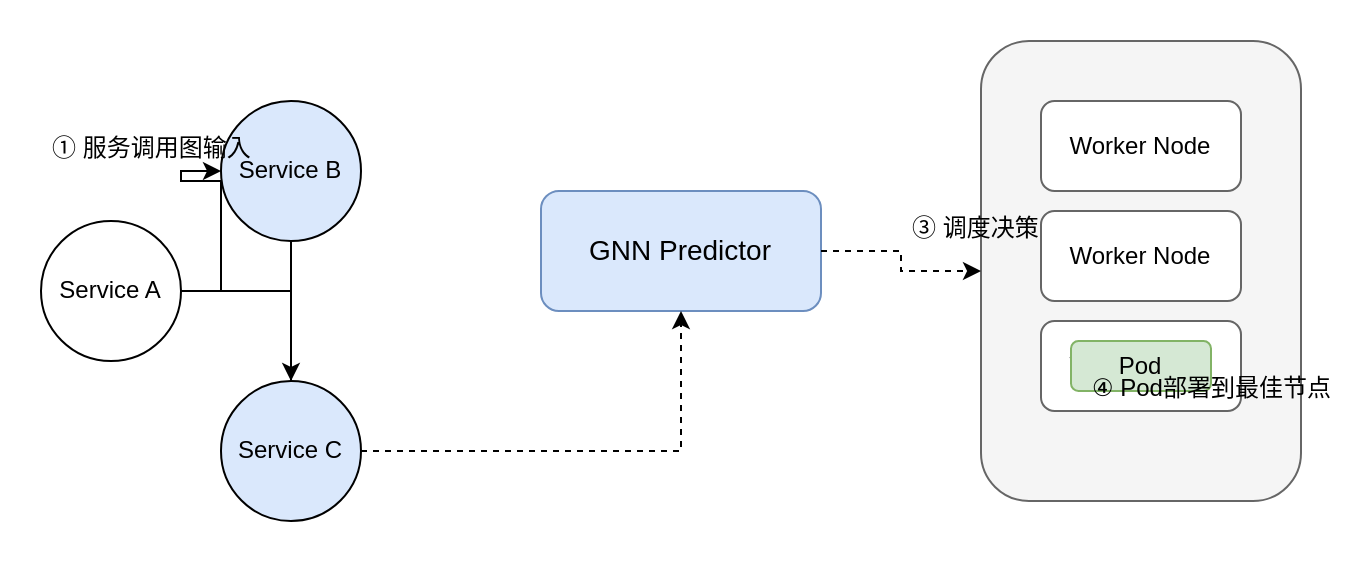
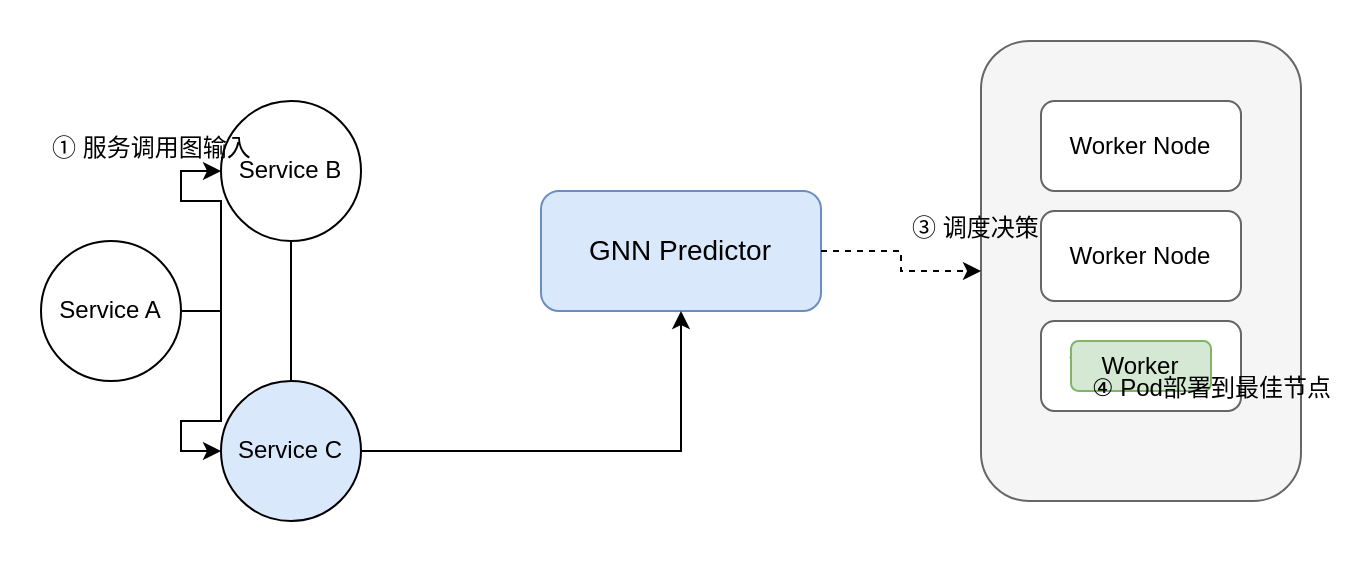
  <mxCell id="0" />
  <mxCell id="1" parent="0" />
- <mxCell id="2" value="Service A" style="ellipse;whiteSpace=wrap;html=1;aspect=fixed;fontSize=12;" vertex="1" parent="1"><mxGeometry x="20" y="110" width="70" height="70" as="geometry" /></mxCell>
- <mxCell id="3" value="Service B" style="ellipse;whiteSpace=wrap;html=1;aspect=fixed;fontSize=12;fillColor=#dae8fc;" vertex="1" parent="1"><mxGeometry x="110" y="50" width="70" height="70" as="geometry" /></mxCell>
+ <mxCell id="2" value="Service A" style="ellipse;whiteSpace=wrap;html=1;aspect=fixed;fontSize=12;" vertex="1" parent="1"><mxGeometry x="20" y="120" width="70" height="70" as="geometry" /></mxCell>
+ <mxCell id="3" value="Service B" style="ellipse;whiteSpace=wrap;html=1;aspect=fixed;fontSize=12;" vertex="1" parent="1"><mxGeometry x="110" y="50" width="70" height="70" as="geometry" /></mxCell>
  <mxCell id="4" value="Service C" style="ellipse;whiteSpace=wrap;html=1;aspect=fixed;fontSize=12;fillColor=#dae8fc;" vertex="1" parent="1"><mxGeometry x="110" y="190" width="70" height="70" as="geometry" /></mxCell>
  <mxCell id="5" style="edgeStyle=orthogonalEdgeStyle;rounded=0;orthogonalLoop=1;jettySize=auto;html=1;endArrow=classic;endFill=1;strokeWidth=1;" edge="1" parent="1" source="2" target="3"><mxGeometry relative="1" as="geometry" /></mxCell>
  <mxCell id="6" style="edgeStyle=orthogonalEdgeStyle;rounded=0;orthogonalLoop=1;jettySize=auto;html=1;endArrow=classic;endFill=1;strokeWidth=1;" edge="1" parent="1" source="2" target="4"><mxGeometry relative="1" as="geometry" /></mxCell>
  <mxCell id="7" style="edgeStyle=orthogonalEdgeStyle;rounded=0;orthogonalLoop=1;jettySize=auto;html=1;endArrow=none;endFill=1;strokeWidth=1;" edge="1" parent="1" source="3" target="4"><mxGeometry relative="1" as="geometry" /></mxCell>
  <mxCell id="8" value="GNN Predictor" style="rounded=1;whiteSpace=wrap;html=1;fillColor=#dae8fc;strokeColor=#6c8ebf;fontSize=14;" vertex="1" parent="1"><mxGeometry x="270" y="95" width="140" height="60" as="geometry" /></mxCell>
- <mxCell id="9" style="edgeStyle=orthogonalEdgeStyle;rounded=0;orthogonalLoop=1;jettySize=auto;html=1;endArrow=classic;endFill=1;strokeWidth=1;dashed=1;" edge="1" parent="1" source="4" target="8"><mxGeometry relative="1" as="geometry"><mxPoint x="290" y="120" as="targetPoint" /></mxGeometry></mxCell>
+ <mxCell id="9" style="edgeStyle=orthogonalEdgeStyle;rounded=0;orthogonalLoop=1;jettySize=auto;html=1;endArrow=classic;endFill=1;strokeWidth=1;dashed=0;" edge="1" parent="1" source="4" target="8"><mxGeometry relative="1" as="geometry"><mxPoint x="290" y="120" as="targetPoint" /></mxGeometry></mxCell>
  <mxCell id="10" value="K8s Cluster" style="rounded=1;whiteSpace=wrap;html=1;fillColor=#f5f5f5;strokeColor=#666666;fontSize=14;" vertex="1" parent="1"><mxGeometry x="490" y="20" width="160" height="230" as="geometry" /></mxCell>
  <mxCell id="11" value="Worker Node" style="rounded=1;whiteSpace=wrap;html=1;fillColor=#ffffff;strokeColor=#666666;" vertex="1" parent="1"><mxGeometry x="520" y="50" width="100" height="45" as="geometry" /></mxCell>
  <mxCell id="12" value="Worker Node" style="rounded=1;whiteSpace=wrap;html=1;fillColor=#ffffff;strokeColor=#666666;" vertex="1" parent="1"><mxGeometry x="520" y="105" width="100" height="45" as="geometry" /></mxCell>
  <mxCell id="13" value="Worker Node" style="rounded=1;whiteSpace=wrap;html=1;fillColor=#ffffff;strokeColor=#666666;" vertex="1" parent="1"><mxGeometry x="520" y="160" width="100" height="45" as="geometry" /></mxCell>
- <mxCell id="14" value="Pod" style="rounded=1;whiteSpace=wrap;html=1;fillColor=#d5e8d4;strokeColor=#82b366;fontSize=12;" vertex="1" parent="1"><mxGeometry x="535" y="170" width="70" height="25" as="geometry" /></mxCell>
+ <mxCell id="14" value="Worker" style="rounded=1;whiteSpace=wrap;html=1;fillColor=#d5e8d4;strokeColor=#82b366;fontSize=12;" vertex="1" parent="1"><mxGeometry x="535" y="170" width="70" height="25" as="geometry" /></mxCell>
  <mxCell id="15" style="edgeStyle=orthogonalEdgeStyle;rounded=0;orthogonalLoop=1;jettySize=auto;html=1;endArrow=classic;endFill=1;strokeWidth=1;dashed=1;" edge="1" parent="1" source="8" target="10"><mxGeometry relative="1" as="geometry" /></mxCell>
  <mxCell id="16" value="① 服务调用图输入" style="text;html=1;strokeColor=none;fillColor=none;align=left;verticalAlign=top;spacingLeft=4;" vertex="1" parent="1"><mxGeometry x="20" y="60" width="120" height="20" as="geometry" /></mxCell>
  <mxCell id="17" value="③ 调度决策" style="text;html=1;strokeColor=none;fillColor=none;align=left;verticalAlign=top;spacingLeft=4;" vertex="1" parent="1"><mxGeometry x="450" y="100" width="120" height="20" as="geometry" /></mxCell>
  <mxCell id="18" value="④ Pod部署到最佳节点" style="text;html=1;strokeColor=none;fillColor=none;align=left;verticalAlign=top;spacingLeft=4;" vertex="1" parent="1"><mxGeometry x="540" y="180" width="120" height="20" as="geometry" /></mxCell>
